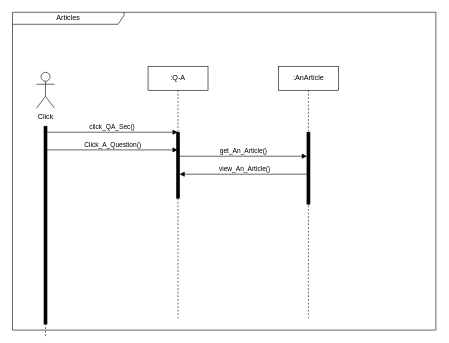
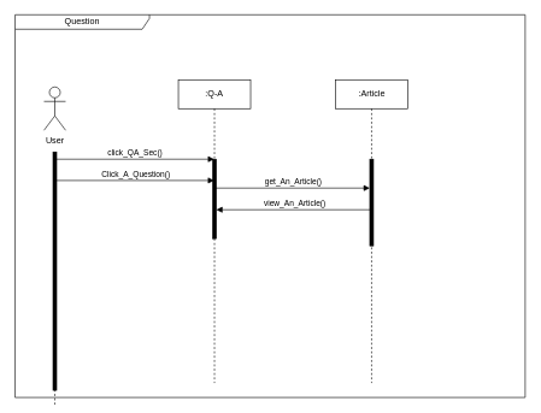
  <mxCell id="0" />
  <mxCell id="1" parent="0" />
- <mxCell id="2" value="Articles" style="shape=umlFrame;whiteSpace=wrap;html=1;pointerEvents=0;recursiveResize=0;container=1;collapsible=0;width=186;height=20;" parent="1" vertex="1"><mxGeometry x="20" y="20" width="706" height="530" as="geometry" /></mxCell>
- <mxCell id="3" value="&lt;div&gt;Click&lt;/div&gt;&lt;div&gt;&lt;br&gt;&lt;/div&gt;" style="shape=umlActor;verticalLabelPosition=bottom;verticalAlign=top;html=1;outlineConnect=0;" parent="2" vertex="1"><mxGeometry x="40" y="100" width="30" height="60" as="geometry" /></mxCell>
+ <mxCell id="2" value="Question" style="shape=umlFrame;whiteSpace=wrap;html=1;pointerEvents=0;recursiveResize=0;container=1;collapsible=0;width=186;height=20;" parent="1" vertex="1"><mxGeometry x="20" y="20" width="706" height="530" as="geometry" /></mxCell>
+ <mxCell id="3" value="&lt;div&gt;User&lt;/div&gt;&lt;div&gt;&lt;br&gt;&lt;/div&gt;" style="shape=umlActor;verticalLabelPosition=bottom;verticalAlign=top;html=1;outlineConnect=0;" parent="2" vertex="1"><mxGeometry x="40" y="100" width="30" height="60" as="geometry" /></mxCell>
  <mxCell id="4" value="" style="html=1;verticalAlign=bottom;labelBackgroundColor=none;endArrow=none;endFill=0;rounded=0;dashed=1;" parent="2" source="7" edge="1"><mxGeometry width="160" relative="1" as="geometry"><mxPoint x="54.5" y="649" as="sourcePoint" /><mxPoint x="54.5" y="190" as="targetPoint" /><Array as="points" /></mxGeometry></mxCell>
  <mxCell id="5" value="click_QA_Sec()" style="html=1;verticalAlign=bottom;labelBackgroundColor=none;endArrow=block;endFill=1;rounded=0;" parent="2" edge="1"><mxGeometry x="0.003" width="160" relative="1" as="geometry"><mxPoint x="56" y="200" as="sourcePoint" /><mxPoint x="275.5" y="200" as="targetPoint" /><mxPoint as="offset" /></mxGeometry></mxCell>
  <mxCell id="6" value="" style="html=1;verticalAlign=bottom;labelBackgroundColor=none;endArrow=none;endFill=0;rounded=0;dashed=1;" parent="2" target="7" edge="1"><mxGeometry width="160" relative="1" as="geometry"><mxPoint x="55" y="540" as="sourcePoint" /><mxPoint x="68.5" y="200" as="targetPoint" /></mxGeometry></mxCell>
  <mxCell id="7" value="" style="html=1;points=[];perimeter=orthogonalPerimeter;fillColor=strokeColor;align=left;verticalAlign=top;spacingLeft=10;" parent="2" vertex="1"><mxGeometry x="52.5" y="190" width="5" height="330" as="geometry" /></mxCell>
  <mxCell id="8" value="" style="html=1;points=[];perimeter=orthogonalPerimeter;fillColor=strokeColor;align=left;verticalAlign=top;spacingLeft=10;" parent="2" vertex="1"><mxGeometry x="491" y="200" width="5" height="120" as="geometry" /></mxCell>
  <mxCell id="9" value="Click_A_Question()" style="html=1;verticalAlign=bottom;labelBackgroundColor=none;endArrow=block;endFill=1;rounded=0;" parent="2" edge="1" target="11"><mxGeometry x="0.003" width="160" relative="1" as="geometry"><mxPoint x="57.5" y="229.5" as="sourcePoint" /><mxPoint x="250" y="230" as="targetPoint" /><mxPoint as="offset" /></mxGeometry></mxCell>
- <mxCell id="10" value=":AnArticle" style="shape=umlLifeline;perimeter=lifelinePerimeter;whiteSpace=wrap;html=1;container=1;dropTarget=0;collapsible=0;recursiveResize=0;outlineConnect=0;portConstraint=eastwest;newEdgeStyle={&quot;edgeStyle&quot;:&quot;elbowEdgeStyle&quot;,&quot;elbow&quot;:&quot;vertical&quot;,&quot;curved&quot;:0,&quot;rounded&quot;:0};" parent="2" vertex="1"><mxGeometry x="443.5" y="90" width="100" height="420" as="geometry" /></mxCell>
+ <mxCell id="10" value=":Article" style="shape=umlLifeline;perimeter=lifelinePerimeter;whiteSpace=wrap;html=1;container=1;dropTarget=0;collapsible=0;recursiveResize=0;outlineConnect=0;portConstraint=eastwest;newEdgeStyle={&quot;edgeStyle&quot;:&quot;elbowEdgeStyle&quot;,&quot;elbow&quot;:&quot;vertical&quot;,&quot;curved&quot;:0,&quot;rounded&quot;:0};" parent="2" vertex="1"><mxGeometry x="443.5" y="90" width="100" height="420" as="geometry" /></mxCell>
  <mxCell id="11" value=":Q-A" style="shape=umlLifeline;perimeter=lifelinePerimeter;whiteSpace=wrap;html=1;container=1;dropTarget=0;collapsible=0;recursiveResize=0;outlineConnect=0;portConstraint=eastwest;newEdgeStyle={&quot;edgeStyle&quot;:&quot;elbowEdgeStyle&quot;,&quot;elbow&quot;:&quot;vertical&quot;,&quot;curved&quot;:0,&quot;rounded&quot;:0};" vertex="1" parent="2"><mxGeometry x="226" y="90" width="100" height="420" as="geometry" /></mxCell>
  <mxCell id="12" value="" style="html=1;points=[];perimeter=orthogonalPerimeter;fillColor=strokeColor;align=left;verticalAlign=top;spacingLeft=10;" vertex="1" parent="2"><mxGeometry x="273.5" y="200" width="5" height="110" as="geometry" /></mxCell>
  <mxCell id="13" value="view_An_Article()" style="html=1;verticalAlign=bottom;labelBackgroundColor=none;endArrow=none;endFill=0;rounded=0;startArrow=block;startFill=1;" edge="1" parent="2"><mxGeometry x="0.003" width="160" relative="1" as="geometry"><mxPoint x="278.5" y="270" as="sourcePoint" /><mxPoint x="493" y="270" as="targetPoint" /><mxPoint as="offset" /></mxGeometry></mxCell>
  <mxCell id="14" value="get_An_Article()" style="html=1;verticalAlign=bottom;labelBackgroundColor=none;endArrow=block;endFill=1;rounded=0;startArrow=none;startFill=0;" edge="1" parent="2"><mxGeometry x="0.003" width="160" relative="1" as="geometry"><mxPoint x="276.5" y="240" as="sourcePoint" /><mxPoint x="491" y="240" as="targetPoint" /><mxPoint as="offset" /></mxGeometry></mxCell>
